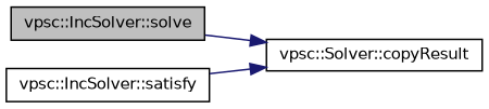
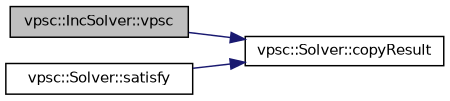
  digraph {
    rankdir=LR
    node [color=black fillcolor=white fontname=Helvetica fontsize=10 shape=record style=filled]
    edge [color=midnightblue fontname=Helvetica fontsize=10 labelfontname=Helvetica labelfontsize=10 style=solid]
-   n1 [fillcolor=grey75 fontcolor=black height=0.2 label="vpsc::IncSolver::solve" width=0.4]
+   n1 [fillcolor=grey75 fontcolor=black height=0.2 label="vpsc::IncSolver::vpsc" width=0.4]
    n2 [height=0.2 label="vpsc::Solver::copyResult" width=0.4]
-   n3 [height=0.2 label="vpsc::IncSolver::satisfy" width=0.4]
+   n3 [height=0.2 label="vpsc::Solver::satisfy" width=0.4]
    n1 -> n2
    n3 -> n2
  }
